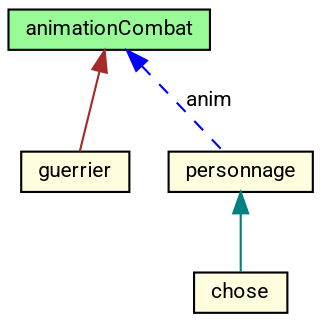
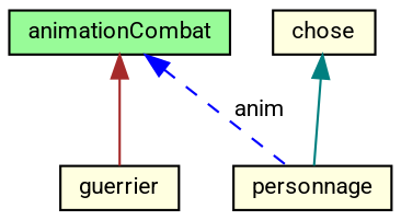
  digraph {
    fontname=Roboto
    node [color=black fillcolor=lightyellow fontname=Roboto fontsize=10 shape=record style=filled]
    edge [dir=back fontname=Roboto fontsize=10 labelfontname=Helvetica labelfontsize=10 style=solid]
    n1 [fontcolor=black height=0.2 label=guerrier width=0.4]
    n2 [height=0.2 label=personnage width=0.4]
    n3 [height=0.2 label=chose width=0.4]
    n4 [fillcolor=palegreen height=0.2 label=animationCombat width=0.4]
-   n2 -> n3 [color=teal]
+   n3 -> n2 [color=teal]
    n4 -> n1 [color=brown]
    n4 -> n2 [color=blue label=" anim" style=dashed]
  }
